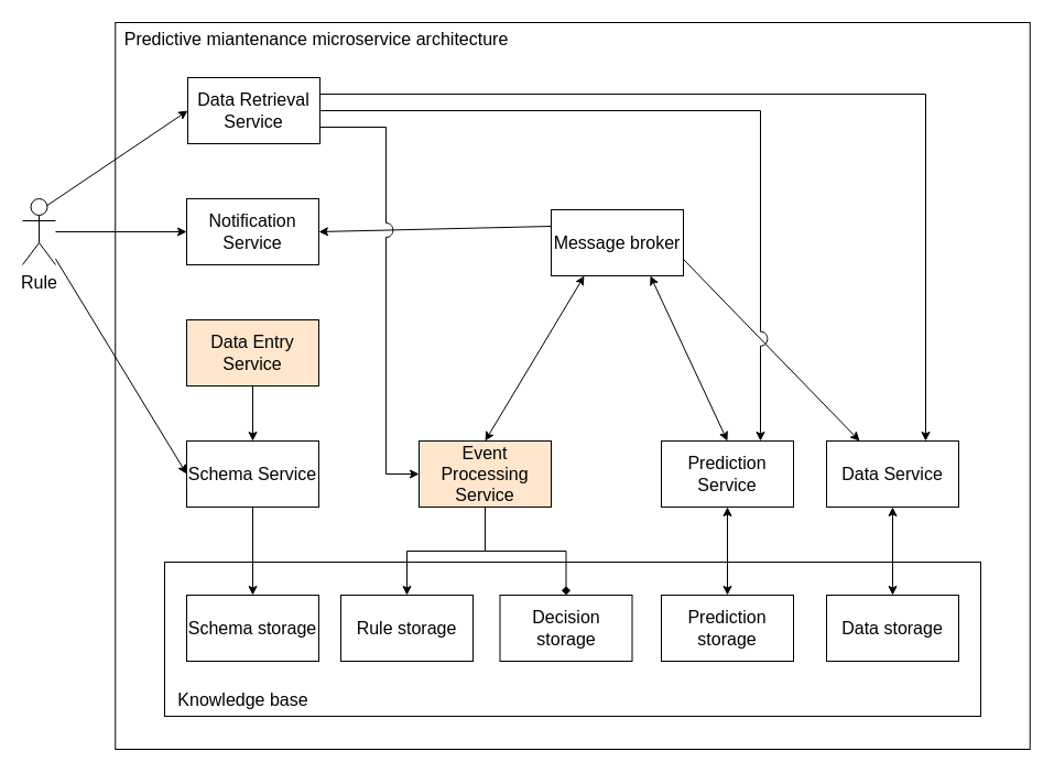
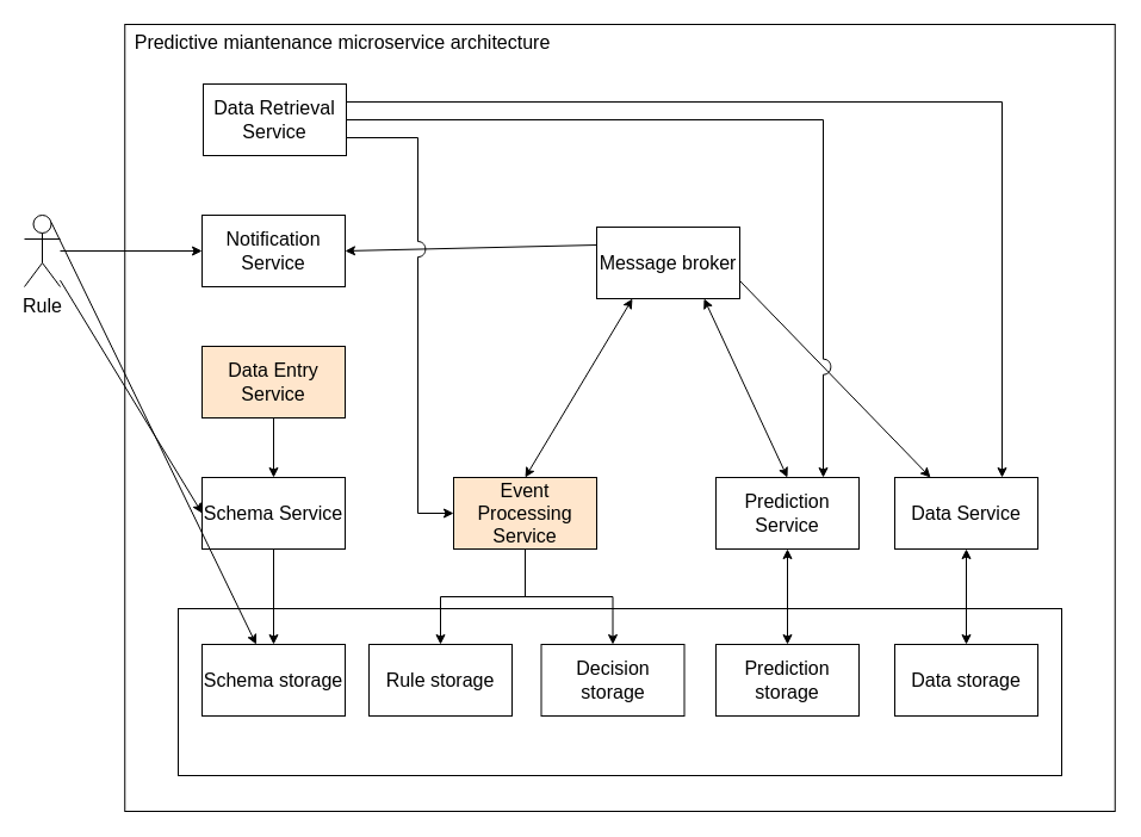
  <mxCell id="0" />
  <mxCell id="1" parent="0" />
  <mxCell id="2" value="" style="rounded=0;whiteSpace=wrap;html=1;" parent="1" vertex="1"><mxGeometry x="104.25" y="20" width="830.5" height="660" as="geometry" /></mxCell>
  <mxCell id="3" value="" style="rounded=0;whiteSpace=wrap;html=1;" parent="1" vertex="1"><mxGeometry x="149" y="510" width="741" height="140" as="geometry" /></mxCell>
- <mxCell id="4" value="Knowledge base" style="text;html=1;strokeColor=none;fillColor=none;align=center;verticalAlign=middle;whiteSpace=wrap;rounded=0;fontSize=16;" parent="1" vertex="1"><mxGeometry x="160" y="620" width="121" height="30" as="geometry" /></mxCell>
  <mxCell id="5" value="Data storage" style="rounded=0;whiteSpace=wrap;html=1;fontSize=16;" parent="1" vertex="1"><mxGeometry x="750" y="540" width="120" height="60" as="geometry" /></mxCell>
  <mxCell id="6" value="Rule storage" style="rounded=0;whiteSpace=wrap;html=1;fontSize=16;" parent="1" vertex="1"><mxGeometry x="309" y="540" width="120" height="60" as="geometry" /></mxCell>
  <mxCell id="7" value="Schema storage" style="rounded=0;whiteSpace=wrap;html=1;fontSize=16;" parent="1" vertex="1"><mxGeometry x="169" y="540" width="120" height="60" as="geometry" /></mxCell>
  <mxCell id="8" value="Prediction storage" style="rounded=0;whiteSpace=wrap;html=1;fontSize=16;" parent="1" vertex="1"><mxGeometry x="600" y="540" width="120" height="60" as="geometry" /></mxCell>
  <mxCell id="9" value="Decision storage" style="rounded=0;whiteSpace=wrap;html=1;fontSize=16;" parent="1" vertex="1"><mxGeometry x="453.5" y="540" width="120" height="60" as="geometry" /></mxCell>
  <mxCell id="10" style="edgeStyle=orthogonalEdgeStyle;rounded=0;orthogonalLoop=1;jettySize=auto;html=1;entryX=0.5;entryY=0;entryDx=0;entryDy=0;startArrow=classic;startFill=1;" parent="1" source="11" target="5" edge="1"><mxGeometry relative="1" as="geometry" /></mxCell>
  <mxCell id="11" value="Data Service" style="rounded=0;whiteSpace=wrap;html=1;fontSize=16;" parent="1" vertex="1"><mxGeometry x="750" y="400" width="120" height="60" as="geometry" /></mxCell>
  <mxCell id="12" style="edgeStyle=orthogonalEdgeStyle;rounded=0;orthogonalLoop=1;jettySize=auto;html=1;entryX=0.5;entryY=0;entryDx=0;entryDy=0;" parent="1" source="14" target="6" edge="1"><mxGeometry relative="1" as="geometry" /></mxCell>
- <mxCell id="13" style="edgeStyle=orthogonalEdgeStyle;rounded=0;orthogonalLoop=1;jettySize=auto;html=1;entryX=0.5;entryY=0;entryDx=0;entryDy=0;startArrow=none;startFill=0;endArrow=diamond;" parent="1" source="14" target="9" edge="1"><mxGeometry relative="1" as="geometry" /></mxCell>
+ <mxCell id="13" style="edgeStyle=orthogonalEdgeStyle;rounded=0;orthogonalLoop=1;jettySize=auto;html=1;entryX=0.5;entryY=0;entryDx=0;entryDy=0;startArrow=none;startFill=0;" parent="1" source="14" target="9" edge="1"><mxGeometry relative="1" as="geometry" /></mxCell>
  <mxCell id="14" value="Event Processing Service" style="rounded=0;whiteSpace=wrap;html=1;fontSize=16;fillColor=#ffe6cc;" parent="1" vertex="1"><mxGeometry x="380" y="400" width="120" height="60" as="geometry" /></mxCell>
  <mxCell id="15" style="edgeStyle=orthogonalEdgeStyle;rounded=0;orthogonalLoop=1;jettySize=auto;html=1;entryX=0.5;entryY=0;entryDx=0;entryDy=0;" parent="1" source="16" target="7" edge="1"><mxGeometry relative="1" as="geometry" /></mxCell>
  <mxCell id="16" value="Schema Service" style="rounded=0;whiteSpace=wrap;html=1;fontSize=16;" parent="1" vertex="1"><mxGeometry x="169" y="400" width="120" height="60" as="geometry" /></mxCell>
  <mxCell id="17" style="edgeStyle=orthogonalEdgeStyle;rounded=0;orthogonalLoop=1;jettySize=auto;html=1;entryX=0.5;entryY=0;entryDx=0;entryDy=0;startArrow=classic;startFill=1;" parent="1" source="18" target="8" edge="1"><mxGeometry relative="1" as="geometry" /></mxCell>
  <mxCell id="18" value="Prediction Service" style="rounded=0;whiteSpace=wrap;html=1;fontSize=16;" parent="1" vertex="1"><mxGeometry x="600" y="400" width="120" height="60" as="geometry" /></mxCell>
  <mxCell id="19" style="rounded=0;orthogonalLoop=1;jettySize=auto;html=1;entryX=0.25;entryY=0;entryDx=0;entryDy=0;exitX=1;exitY=0.75;exitDx=0;exitDy=0;" parent="1" source="23" target="11" edge="1"><mxGeometry relative="1" as="geometry" /></mxCell>
  <mxCell id="20" style="rounded=0;orthogonalLoop=1;jettySize=auto;html=1;exitX=0;exitY=0.25;exitDx=0;exitDy=0;entryX=1;entryY=0.5;entryDx=0;entryDy=0;" parent="1" source="23" target="26" edge="1"><mxGeometry relative="1" as="geometry" /></mxCell>
  <mxCell id="21" style="rounded=0;orthogonalLoop=1;jettySize=auto;html=1;exitX=0.25;exitY=1;exitDx=0;exitDy=0;entryX=0.5;entryY=0;entryDx=0;entryDy=0;startArrow=classic;startFill=1;" parent="1" source="23" target="14" edge="1"><mxGeometry relative="1" as="geometry" /></mxCell>
  <mxCell id="22" style="rounded=0;orthogonalLoop=1;jettySize=auto;html=1;exitX=0.75;exitY=1;exitDx=0;exitDy=0;entryX=0.5;entryY=0;entryDx=0;entryDy=0;startArrow=classic;startFill=1;" parent="1" source="23" target="18" edge="1"><mxGeometry relative="1" as="geometry" /></mxCell>
  <mxCell id="23" value="Message broker" style="rounded=0;whiteSpace=wrap;html=1;fontSize=16;" parent="1" vertex="1"><mxGeometry x="500" y="190" width="120" height="60" as="geometry" /></mxCell>
  <mxCell id="24" style="edgeStyle=orthogonalEdgeStyle;rounded=0;orthogonalLoop=1;jettySize=auto;html=1;entryX=0.5;entryY=0;entryDx=0;entryDy=0;" parent="1" source="25" target="16" edge="1"><mxGeometry relative="1" as="geometry" /></mxCell>
  <mxCell id="25" value="Data Entry Service" style="rounded=0;whiteSpace=wrap;html=1;fontSize=16;fillColor=#ffe6cc;" parent="1" vertex="1"><mxGeometry x="169" y="290" width="120" height="60" as="geometry" /></mxCell>
  <mxCell id="26" value="Notification Service" style="rounded=0;whiteSpace=wrap;html=1;fontSize=16;" parent="1" vertex="1"><mxGeometry x="169" y="180" width="120" height="60" as="geometry" /></mxCell>
- <mxCell id="27" style="rounded=0;orthogonalLoop=1;jettySize=auto;html=1;exitX=0.75;exitY=0.1;exitDx=0;exitDy=0;exitPerimeter=0;entryX=0;entryY=0.5;entryDx=0;entryDy=0;startArrow=none;startFill=0;" parent="1" source="30" target="33" edge="1"><mxGeometry relative="1" as="geometry" /></mxCell>
+ <mxCell id="27" style="rounded=0;orthogonalLoop=1;jettySize=auto;html=1;exitX=0.75;exitY=0.1;exitDx=0;exitDy=0;exitPerimeter=0;startArrow=none;startFill=0;" parent="1" source="30" target="7" edge="1"><mxGeometry relative="1" as="geometry" /></mxCell>
  <mxCell id="28" style="edgeStyle=none;rounded=0;orthogonalLoop=1;jettySize=auto;html=1;entryX=0;entryY=0.5;entryDx=0;entryDy=0;startArrow=none;startFill=0;" parent="1" source="30" target="16" edge="1"><mxGeometry relative="1" as="geometry" /></mxCell>
  <mxCell id="29" style="edgeStyle=none;rounded=0;orthogonalLoop=1;jettySize=auto;html=1;entryX=0;entryY=0.5;entryDx=0;entryDy=0;startArrow=none;startFill=0;" parent="1" source="30" target="26" edge="1"><mxGeometry relative="1" as="geometry" /></mxCell>
  <mxCell id="30" value="Rule" style="shape=umlActor;verticalLabelPosition=bottom;verticalAlign=top;html=1;outlineConnect=0;fontSize=16;" parent="1" vertex="1"><mxGeometry x="20" y="180" width="30" height="60" as="geometry" /></mxCell>
  <mxCell id="31" style="edgeStyle=orthogonalEdgeStyle;rounded=0;orthogonalLoop=1;jettySize=auto;html=1;entryX=0.75;entryY=0;entryDx=0;entryDy=0;startArrow=none;startFill=0;endArrow=classic;endFill=1;exitX=1;exitY=0.25;exitDx=0;exitDy=0;" parent="1" source="33" target="11" edge="1"><mxGeometry relative="1" as="geometry"><Array as="points"><mxPoint x="840" y="85" /></Array></mxGeometry></mxCell>
  <mxCell id="32" style="edgeStyle=orthogonalEdgeStyle;rounded=0;sketch=0;jumpStyle=arc;jumpSize=13;orthogonalLoop=1;jettySize=auto;html=1;exitX=1;exitY=0.5;exitDx=0;exitDy=0;entryX=0.75;entryY=0;entryDx=0;entryDy=0;shadow=0;startArrow=none;startFill=0;endArrow=classic;endFill=1;" parent="1" source="33" target="18" edge="1"><mxGeometry relative="1" as="geometry" /></mxCell>
  <mxCell id="33" value="Data Retrieval Service" style="rounded=0;whiteSpace=wrap;html=1;fontSize=16;" parent="1" vertex="1"><mxGeometry x="170" y="70" width="120" height="60" as="geometry" /></mxCell>
  <mxCell id="34" style="edgeStyle=orthogonalEdgeStyle;rounded=0;orthogonalLoop=1;jettySize=auto;html=1;exitX=1;exitY=0.75;exitDx=0;exitDy=0;entryX=0;entryY=0.5;entryDx=0;entryDy=0;startArrow=none;startFill=0;endArrow=classic;endFill=1;shadow=0;sketch=0;jumpStyle=arc;jumpSize=13;" parent="1" source="33" target="14" edge="1"><mxGeometry relative="1" as="geometry"><Array as="points"><mxPoint x="350" y="115" /><mxPoint x="350" y="430" /></Array></mxGeometry></mxCell>
  <mxCell id="35" value="Predictive miantenance microservice architecture" style="text;html=1;strokeColor=none;fillColor=none;align=center;verticalAlign=middle;whiteSpace=wrap;rounded=0;fontSize=16;" parent="1" vertex="1"><mxGeometry x="104.25" y="20" width="365.75" height="30" as="geometry" /></mxCell>
